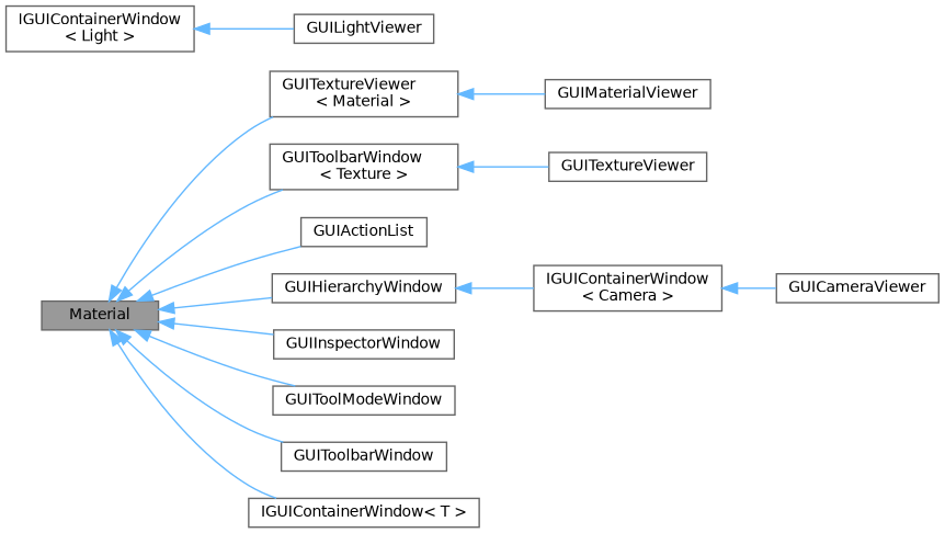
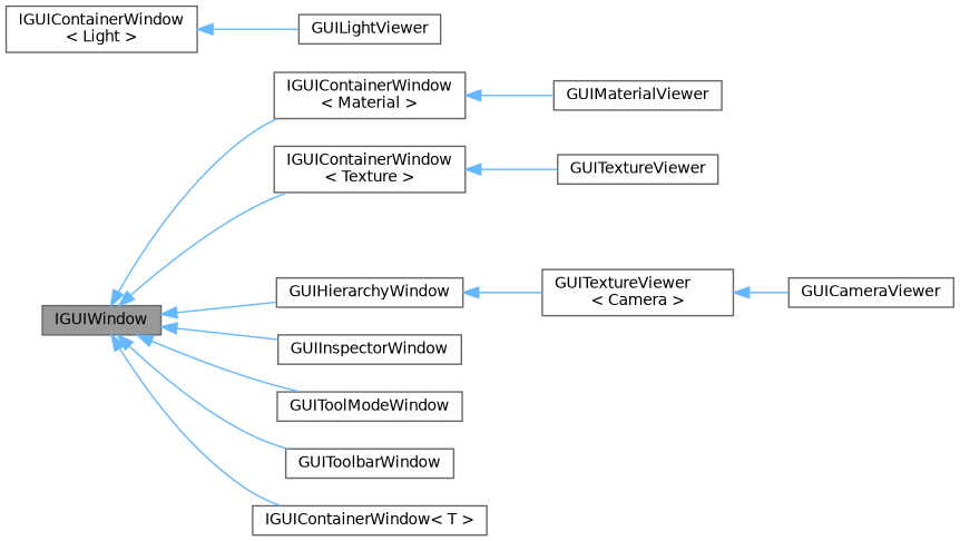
  digraph {
    rankdir=LR
    node [color=gray40 fillcolor=white fontname=Helvetica fontsize=10 shape=box style=filled]
    edge [color=steelblue1 dir=back fontname=Helvetica fontsize=10 labelfontname=Helvetica labelfontsize=10 style=solid]
-   n1 [fillcolor=grey60 fontcolor=black height=0.2 label=Material width=0.4]
-   n2 [height=0.2 label="GUITextureViewer\l\< Material \>" width=0.4]
-   n3 [height=0.2 label="GUIToolbarWindow\l\< Texture \>" width=0.4]
-   n4 [height=0.2 label=GUIActionList width=0.4]
+   n1 [fillcolor=grey60 fontcolor=black height=0.2 label=IGUIWindow width=0.4]
+   n2 [height=0.2 label="IGUIContainerWindow\l\< Material \>" width=0.4]
+   n3 [height=0.2 label="IGUIContainerWindow\l\< Texture \>" width=0.4]
    n5 [height=0.2 label=GUIHierarchyWindow width=0.4]
    n6 [height=0.2 label=GUIInspectorWindow width=0.4]
    n7 [height=0.2 label=GUIToolModeWindow width=0.4]
    n8 [height=0.2 label=GUIToolbarWindow width=0.4]
    n9 [height=0.2 label="IGUIContainerWindow\< T \>" width=0.4]
-   n10 [height=0.2 label="IGUIContainerWindow\l\< Camera \>" width=0.4]
+   n10 [height=0.2 label="GUITextureViewer\l\< Camera \>" width=0.4]
    n11 [height=0.2 label=GUICameraViewer width=0.4]
    n12 [height=0.2 label="IGUIContainerWindow\l\< Light \>" width=0.4]
    n13 [height=0.2 label=GUILightViewer width=0.4]
    n14 [height=0.2 label=GUIMaterialViewer width=0.4]
    n15 [height=0.2 label=GUITextureViewer width=0.4]
    n1 -> n2
    n1 -> n3
-   n1 -> n4
    n1 -> n5
    n1 -> n6
    n1 -> n7
    n1 -> n8
    n1 -> n9
    n2 -> n14
    n3 -> n15
    n5 -> n10
    n10 -> n11
    n12 -> n13
  }
